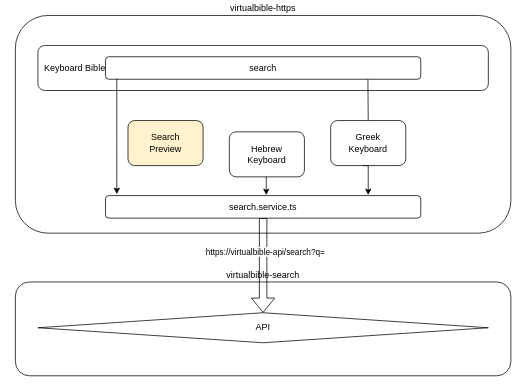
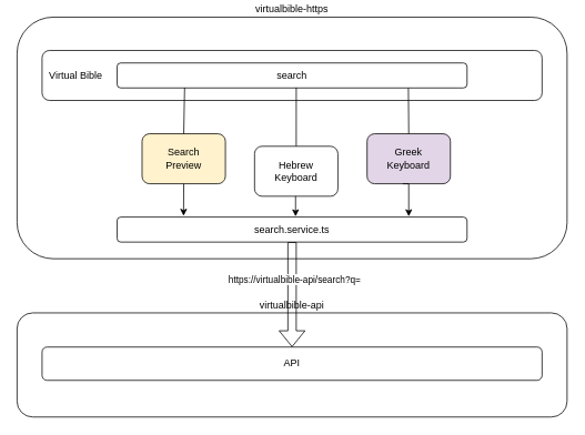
  <mxCell id="0" />
  <mxCell id="1" parent="0" />
- <mxCell id="2" value="virtualbible-search" style="rounded=1;whiteSpace=wrap;html=1;labelPosition=center;verticalLabelPosition=top;align=center;verticalAlign=bottom;" parent="1" vertex="1"><mxGeometry x="20" y="375" width="660" height="125" as="geometry" /></mxCell>
+ <mxCell id="2" value="virtualbible-api" style="rounded=1;whiteSpace=wrap;html=1;labelPosition=center;verticalLabelPosition=top;align=center;verticalAlign=bottom;" parent="1" vertex="1"><mxGeometry x="20" y="375" width="660" height="125" as="geometry" /></mxCell>
  <mxCell id="3" value="virtualbible-https" style="rounded=1;whiteSpace=wrap;html=1;labelPosition=center;verticalLabelPosition=top;align=center;verticalAlign=bottom;" parent="1" vertex="1"><mxGeometry x="20" y="20" width="660" height="290" as="geometry" /></mxCell>
- <mxCell id="4" value="&amp;nbsp; Keyboard Bible" style="rounded=1;whiteSpace=wrap;html=1;align=left;" parent="1" vertex="1"><mxGeometry x="50" y="60" width="600" height="60" as="geometry" /></mxCell>
+ <mxCell id="4" value="&amp;nbsp; Virtual Bible" style="rounded=1;whiteSpace=wrap;html=1;align=left;" parent="1" vertex="1"><mxGeometry x="50" y="60" width="600" height="60" as="geometry" /></mxCell>
  <mxCell id="5" value="search" style="rounded=1;whiteSpace=wrap;html=1;" parent="1" vertex="1"><mxGeometry x="140" y="75" width="420" height="30" as="geometry" /></mxCell>
  <mxCell id="6" value="Search&lt;div&gt;Preview&lt;/div&gt;" style="rounded=1;whiteSpace=wrap;html=1;align=center;fillColor=#fff2cc;" parent="1" vertex="1"><mxGeometry x="170" y="160" width="100" height="60" as="geometry" /></mxCell>
  <mxCell id="7" style="edgeStyle=orthogonalEdgeStyle;rounded=0;orthogonalLoop=1;jettySize=auto;html=1;exitX=0.503;exitY=0.932;exitDx=0;exitDy=0;entryX=0.51;entryY=-0.125;entryDx=0;entryDy=0;entryPerimeter=0;exitPerimeter=0;" parent="1" source="8" edge="1"><mxGeometry relative="1" as="geometry"><mxPoint x="355" y="223" as="sourcePoint" /><mxPoint x="354.2" y="259.25" as="targetPoint" /></mxGeometry></mxCell>
  <mxCell id="8" value="Hebrew&lt;div&gt;Keyboard&lt;/div&gt;" style="rounded=1;whiteSpace=wrap;html=1;align=center;" parent="1" vertex="1"><mxGeometry x="305" y="175" width="100" height="60" as="geometry" /></mxCell>
- <mxCell id="9" value="Greek&lt;div&gt;Keyboard&lt;/div&gt;" style="rounded=1;whiteSpace=wrap;html=1;align=center;" parent="1" vertex="1"><mxGeometry x="440" y="160" width="100" height="60" as="geometry" /></mxCell>
+ <mxCell id="9" value="Greek&lt;div&gt;Keyboard&lt;/div&gt;" style="rounded=1;whiteSpace=wrap;html=1;align=center;fillColor=#e1d5e7;" parent="1" vertex="1"><mxGeometry x="440" y="160" width="100" height="60" as="geometry" /></mxCell>
+ <mxCell id="10" value="" style="endArrow=none;html=1;rounded=0;exitX=0.5;exitY=0;exitDx=0;exitDy=0;entryX=0.193;entryY=0.988;entryDx=0;entryDy=0;entryPerimeter=0;" parent="1" source="6" target="5" edge="1"><mxGeometry width="50" height="50" relative="1" as="geometry"><mxPoint x="330" y="290" as="sourcePoint" /><mxPoint x="221" y="110" as="targetPoint" /></mxGeometry></mxCell>
+ <mxCell id="11" value="" style="endArrow=none;html=1;rounded=0;exitX=0.5;exitY=0;exitDx=0;exitDy=0;entryX=0.512;entryY=0.986;entryDx=0;entryDy=0;entryPerimeter=0;" parent="1" source="8" target="5" edge="1"><mxGeometry width="50" height="50" relative="1" as="geometry"><mxPoint x="354" y="160" as="sourcePoint" /><mxPoint x="355" y="130" as="targetPoint" /></mxGeometry></mxCell>
  <mxCell id="12" value="" style="endArrow=none;html=1;rounded=0;entryX=0.149;entryY=1.193;entryDx=0;entryDy=0;entryPerimeter=0;exitX=0.5;exitY=0;exitDx=0;exitDy=0;" parent="1" source="9" edge="1"><mxGeometry width="50" height="50" relative="1" as="geometry"><mxPoint x="489.58" y="154" as="sourcePoint" /><mxPoint x="489.58" y="105" as="targetPoint" /></mxGeometry></mxCell>
  <mxCell id="13" value="search.service.ts" style="rounded=1;whiteSpace=wrap;html=1;" parent="1" vertex="1"><mxGeometry x="140" y="260" width="420" height="30" as="geometry" /></mxCell>
+ <mxCell id="14" style="edgeStyle=orthogonalEdgeStyle;rounded=0;orthogonalLoop=1;jettySize=auto;html=1;exitX=0.5;exitY=1;exitDx=0;exitDy=0;entryX=0.19;entryY=-0.048;entryDx=0;entryDy=0;entryPerimeter=0;" parent="1" source="6" target="13" edge="1"><mxGeometry relative="1" as="geometry"><mxPoint x="210" y="240" as="targetPoint" /></mxGeometry></mxCell>
  <mxCell id="15" style="edgeStyle=orthogonalEdgeStyle;rounded=0;orthogonalLoop=1;jettySize=auto;html=1;exitX=0.5;exitY=1;exitDx=0;exitDy=0;entryX=0.85;entryY=-0.027;entryDx=0;entryDy=0;entryPerimeter=0;" parent="1" edge="1"><mxGeometry relative="1" as="geometry"><mxPoint x="483" y="220" as="sourcePoint" /><mxPoint x="490" y="259.19" as="targetPoint" /></mxGeometry></mxCell>
- <mxCell id="16" style="edgeStyle=orthogonalEdgeStyle;rounded=0;orthogonalLoop=1;jettySize=auto;html=1;exitX=0.036;exitY=0.969;exitDx=0;exitDy=0;entryX=0.036;entryY=-0.068;entryDx=0;entryDy=0;entryPerimeter=0;exitPerimeter=0;" parent="1" source="5" target="13" edge="1"><mxGeometry relative="1" as="geometry"><mxPoint x="170.8" y="105.87" as="sourcePoint" /><mxPoint x="174.08" y="259.19" as="targetPoint" /></mxGeometry></mxCell>
- <mxCell id="17" value="API" style="rhombus;whiteSpace=wrap;html=1;" parent="1" vertex="1"><mxGeometry x="50" y="416" width="600" height="40" as="geometry" /></mxCell>
+ <mxCell id="17" value="API" style="rounded=1;whiteSpace=wrap;html=1;" parent="1" vertex="1"><mxGeometry x="50" y="416" width="600" height="40" as="geometry" /></mxCell>
  <mxCell id="18" value="" style="shape=flexArrow;endArrow=classic;html=1;rounded=0;exitX=0.5;exitY=1;exitDx=0;exitDy=0;entryX=0.5;entryY=0;entryDx=0;entryDy=0;" parent="1" source="13" target="17" edge="1"><mxGeometry width="50" height="50" relative="1" as="geometry"><mxPoint x="290" y="400" as="sourcePoint" /><mxPoint x="330" y="470" as="targetPoint" /></mxGeometry></mxCell>
  <mxCell id="19" value="https://virtualbible-api/search?q=" style="edgeLabel;html=1;align=center;verticalAlign=middle;resizable=0;points=[];" vertex="1" connectable="0" parent="18"><mxGeometry x="-0.308" y="2" relative="1" as="geometry"><mxPoint as="offset" /></mxGeometry></mxCell>
